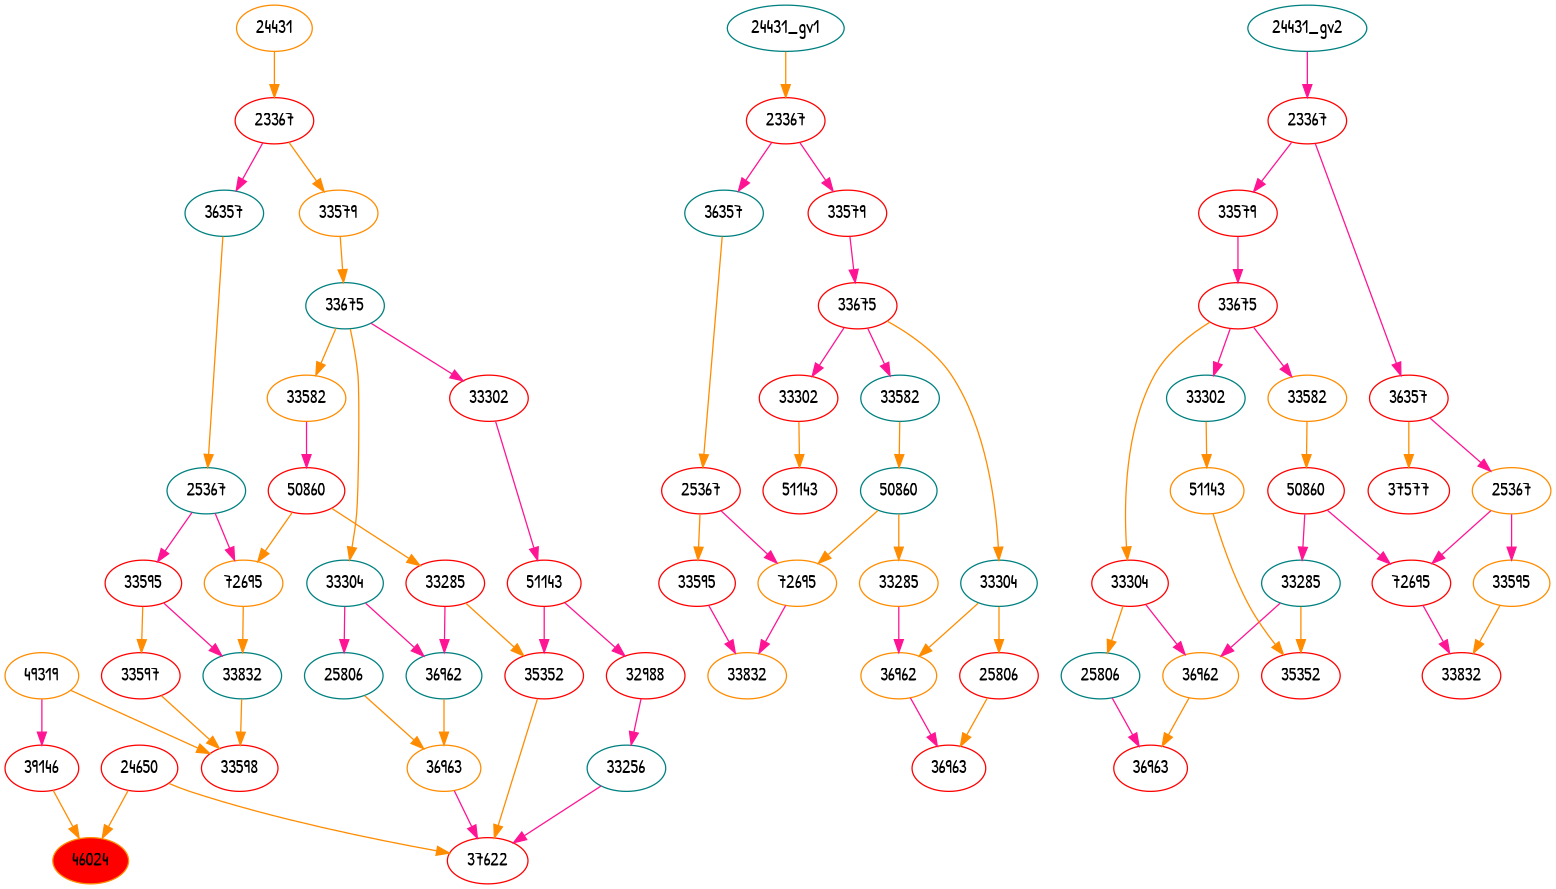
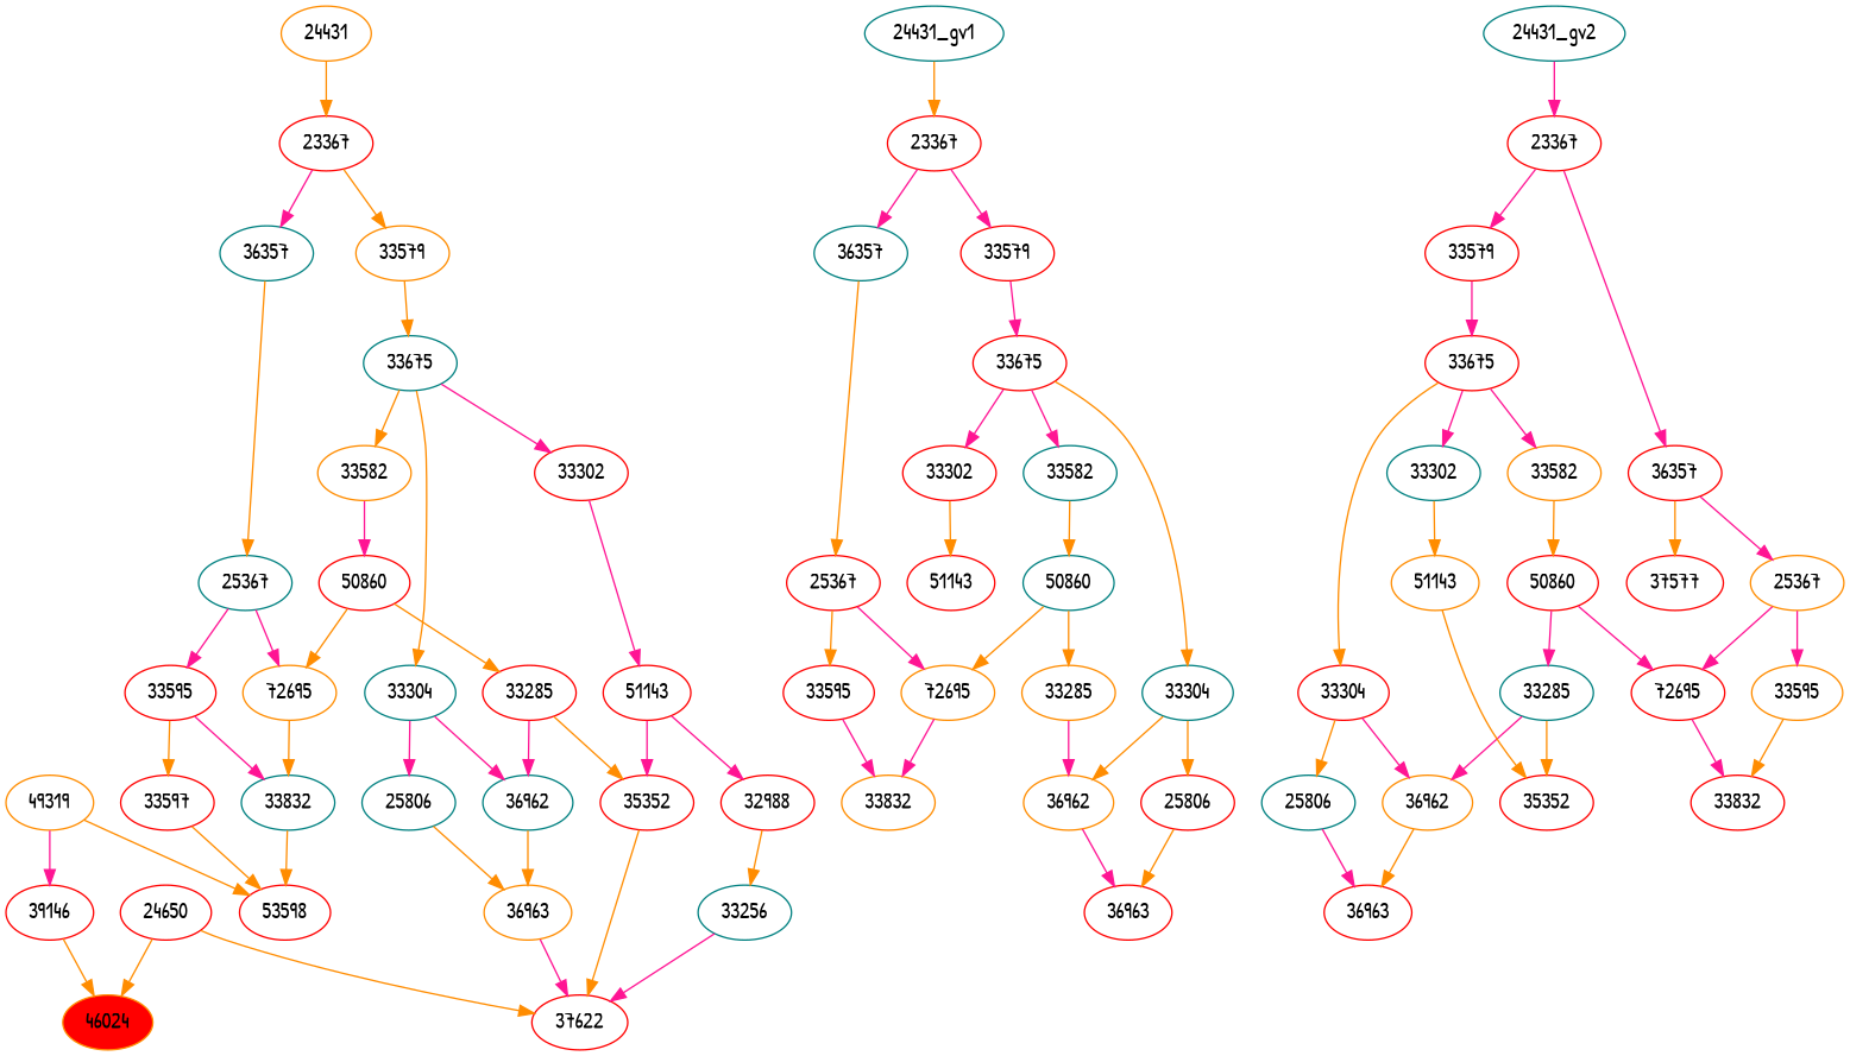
  strict digraph {
    fontname="Patrick Hand"
    node [color=red fontname="Patrick Hand"]
    edge [color=deeppink fontname="Patrick Hand"]
    n1 [color=darkorange fillcolor=red label=46024 style=filled]
    n2 [label=39146]
    n3 [label=24650]
    n4 [color=darkorange label=49319]
    n5 [label=37622]
-   n6 [label=33598]
+   n6 [label=53598]
    n7 [color=darkorange label=36963]
    n8 [label=35352]
    n9 [color=teal label=33256]
    n10 [label=33597]
    n11 [color=teal label=33832]
    n12 [color=teal label=36962]
    n13 [color=teal label=25806]
    n14 [label=33285]
    n15 [label=51143]
    n16 [label=32988]
    n17 [label=33595]
    n18 [color=darkorange label=72695]
    n19 [color=teal label=33304]
    n20 [label=50860]
    n21 [label=33302]
    n22 [color=teal label=25367]
    n23 [color=teal label=33675]
    n24 [color=darkorange label=33582]
    n25 [color=teal label=36357]
    n26 [color=darkorange label=33579]
    n27 [label=23367]
    n28 [color=darkorange label=24431]
    n29 [label=36963]
    n30 [color=darkorange label=36962]
    n31 [label=25806]
    n32 [color=darkorange label=33832]
    n33 [color=darkorange label=72695]
    n34 [label=33595]
    n35 [color=darkorange label=33285]
    n36 [color=teal label=33304]
    n37 [color=teal label=50860]
    n38 [label=51143]
    n39 [label=33302]
    n40 [label=25367]
    n41 [label=33675]
    n42 [color=teal label=33582]
    n43 [color=teal label=36357]
    n44 [label=33579]
    n45 [label=23367]
    "24431_gv1" [color=teal]
    n47 [label=36963]
    n48 [color=darkorange label=36962]
    n49 [color=teal label=25806]
    n50 [label=35352]
    n51 [color=teal label=33285]
    n52 [color=darkorange label=51143]
    n53 [label=33832]
    n54 [label=72695]
    n55 [color=darkorange label=33595]
    n56 [label=33304]
    n57 [label=50860]
    n58 [color=teal label=33302]
    n59 [color=darkorange label=33582]
    n60 [color=darkorange label=25367]
    n61 [label=33675]
    n62 [label=36357]
    n63 [label=37577]
    n64 [label=33579]
    n65 [label=23367]
    "24431_gv2" [color=teal]
    subgraph sub_1 {
      n1
      n2
      n3
      n4
      n5
      n6
      n7
      n8
      n9
      n10
      n11
      n12
      n13
      n14
      n15
      n16
      n17
      n18
      n19
      n20
      n21
      n22
      n23
      n24
      n25
      n26
      n27
      n28
    }
    subgraph sub_2 {
      n29
      n30
      n31
      n32
      n33
      n34
      n35
      n36
      n37
      n38
      n39
      n40
      n41
      n42
      n43
      n44
      n45
      "24431_gv1"
    }
    subgraph sub_3 {
      n47
      n48
      n49
      n50
      n51
      n52
      n53
      n54
      n55
      n56
      n57
      n58
      n59
      n60
      n61
      n62
      n63
      n64
      n65
      "24431_gv2"
    }
    n2 -> n1 [color=darkorange]
    n3 -> n1 [color=darkorange]
    n3 -> n5 [color=darkorange]
    n4 -> n2
    n4 -> n6 [color=darkorange]
    n7 -> n5
    n8 -> n5 [color=darkorange]
    n9 -> n5
    n10 -> n6 [color=darkorange]
    n11 -> n6 [color=darkorange]
    n12 -> n7 [color=darkorange]
    n13 -> n7 [color=darkorange]
    n14 -> n8 [color=darkorange]
    n14 -> n12
    n15 -> n8
    n15 -> n16
-   n16 -> n9
+   n16 -> n9 [color=darkorange]
    n17 -> n10 [color=darkorange]
    n17 -> n11
    n18 -> n11 [color=darkorange]
    n19 -> n12
    n19 -> n13
    n20 -> n14 [color=darkorange]
    n20 -> n18 [color=darkorange]
    n21 -> n15
    n22 -> n17
    n22 -> n18
    n23 -> n19 [color=darkorange]
    n23 -> n21
    n23 -> n24 [color=darkorange]
    n24 -> n20
    n25 -> n22 [color=darkorange]
    n26 -> n23 [color=darkorange]
    n27 -> n25
    n27 -> n26 [color=darkorange]
    n28 -> n27 [color=darkorange]
    n30 -> n29
    n31 -> n29 [color=darkorange]
    n33 -> n32
    n34 -> n32
    n35 -> n30
    n36 -> n30 [color=darkorange]
    n36 -> n31 [color=darkorange]
    n37 -> n33 [color=darkorange]
    n37 -> n35 [color=darkorange]
    n39 -> n38 [color=darkorange]
    n40 -> n33
    n40 -> n34 [color=darkorange]
    n41 -> n36 [color=darkorange]
    n41 -> n39
    n41 -> n42
    n42 -> n37 [color=darkorange]
    n43 -> n40 [color=darkorange]
    n44 -> n41
    n45 -> n43
    n45 -> n44
    "24431_gv1" -> n45 [color=darkorange]
    n48 -> n47 [color=darkorange]
    n49 -> n47
    n51 -> n48
    n51 -> n50 [color=darkorange]
    n52 -> n50 [color=darkorange]
    n54 -> n53
    n55 -> n53 [color=darkorange]
    n56 -> n48
    n56 -> n49 [color=darkorange]
    n57 -> n51
    n57 -> n54
    n58 -> n52 [color=darkorange]
    n59 -> n57 [color=darkorange]
    n60 -> n54
    n60 -> n55
    n61 -> n56 [color=darkorange]
    n61 -> n58
    n61 -> n59
    n62 -> n60
    n62 -> n63 [color=darkorange]
    n64 -> n61
    n65 -> n62
    n65 -> n64
    "24431_gv2" -> n65
  }
